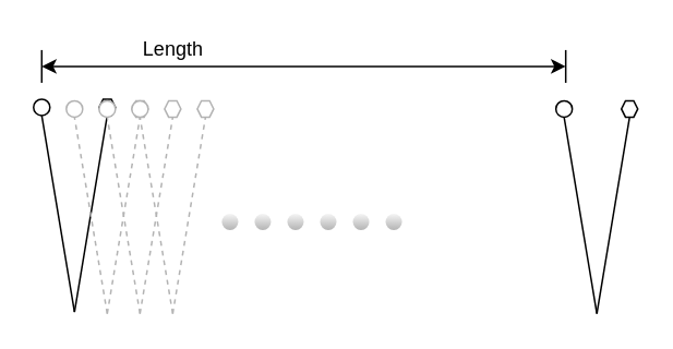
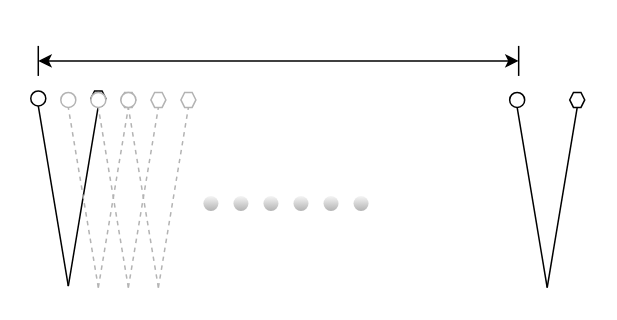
  <mxCell id="0" />
  <mxCell id="1" parent="0" />
  <mxCell id="2" value="" style="endArrow=none;html=1;" edge="1" parent="1"><mxGeometry width="50" height="50" relative="1" as="geometry"><mxPoint x="45" y="190" as="sourcePoint" /><mxPoint x="25" y="70" as="targetPoint" /></mxGeometry></mxCell>
  <mxCell id="3" value="" style="endArrow=none;html=1;" edge="1" parent="1"><mxGeometry width="50" height="50" relative="1" as="geometry"><mxPoint x="45" y="190" as="sourcePoint" /><mxPoint x="65" y="70" as="targetPoint" /></mxGeometry></mxCell>
  <mxCell id="4" value="" style="ellipse;whiteSpace=wrap;html=1;aspect=fixed;" vertex="1" parent="1"><mxGeometry x="20" y="60" width="10" height="10" as="geometry" /></mxCell>
  <mxCell id="5" value="" style="shape=hexagon;perimeter=hexagonPerimeter2;whiteSpace=wrap;html=1;" vertex="1" parent="1"><mxGeometry x="60" y="60" width="10" height="10" as="geometry" /></mxCell>
  <mxCell id="6" value="" style="endArrow=none;html=1;" edge="1" parent="1"><mxGeometry width="50" height="50" relative="1" as="geometry"><mxPoint x="364" y="191" as="sourcePoint" /><mxPoint x="344" y="71" as="targetPoint" /></mxGeometry></mxCell>
  <mxCell id="7" value="" style="endArrow=none;html=1;" edge="1" parent="1"><mxGeometry width="50" height="50" relative="1" as="geometry"><mxPoint x="364" y="191" as="sourcePoint" /><mxPoint x="384" y="71" as="targetPoint" /></mxGeometry></mxCell>
  <mxCell id="8" value="" style="ellipse;whiteSpace=wrap;html=1;aspect=fixed;" vertex="1" parent="1"><mxGeometry x="339" y="61" width="10" height="10" as="geometry" /></mxCell>
  <mxCell id="9" value="" style="shape=hexagon;perimeter=hexagonPerimeter2;whiteSpace=wrap;html=1;" vertex="1" parent="1"><mxGeometry x="379" y="61" width="10" height="10" as="geometry" /></mxCell>
  <mxCell id="10" value="" style="endArrow=classic;startArrow=classic;html=1;" edge="1" parent="1"><mxGeometry width="50" height="50" relative="1" as="geometry"><mxPoint x="25" y="40" as="sourcePoint" /><mxPoint x="345" y="40" as="targetPoint" /></mxGeometry></mxCell>
  <mxCell id="11" value="" style="endArrow=none;html=1;" edge="1" parent="1"><mxGeometry width="50" height="50" relative="1" as="geometry"><mxPoint x="25" y="50" as="sourcePoint" /><mxPoint x="25" y="30" as="targetPoint" /></mxGeometry></mxCell>
  <mxCell id="12" value="" style="endArrow=none;html=1;" edge="1" parent="1"><mxGeometry width="50" height="50" relative="1" as="geometry"><mxPoint x="345" y="50" as="sourcePoint" /><mxPoint x="345" y="30" as="targetPoint" /></mxGeometry></mxCell>
  <mxCell id="13" value="" style="endArrow=none;html=1;strokeColor=#B3B3B3;dashed=1;" edge="1" parent="1"><mxGeometry width="50" height="50" relative="1" as="geometry"><mxPoint x="65" y="191" as="sourcePoint" /><mxPoint x="45" y="71" as="targetPoint" /></mxGeometry></mxCell>
  <mxCell id="14" value="" style="endArrow=none;html=1;strokeColor=#B3B3B3;dashed=1;" edge="1" parent="1"><mxGeometry width="50" height="50" relative="1" as="geometry"><mxPoint x="65" y="191" as="sourcePoint" /><mxPoint x="85" y="71" as="targetPoint" /></mxGeometry></mxCell>
  <mxCell id="15" value="" style="ellipse;whiteSpace=wrap;html=1;aspect=fixed;strokeColor=#B3B3B3;" vertex="1" parent="1"><mxGeometry x="40" y="61" width="10" height="10" as="geometry" /></mxCell>
  <mxCell id="16" value="" style="shape=hexagon;perimeter=hexagonPerimeter2;whiteSpace=wrap;html=1;strokeColor=#B3B3B3;" vertex="1" parent="1"><mxGeometry x="80" y="61" width="10" height="10" as="geometry" /></mxCell>
  <mxCell id="17" value="" style="endArrow=none;html=1;strokeColor=#B3B3B3;dashed=1;" edge="1" parent="1"><mxGeometry width="50" height="50" relative="1" as="geometry"><mxPoint x="85" y="191" as="sourcePoint" /><mxPoint x="65" y="71" as="targetPoint" /></mxGeometry></mxCell>
  <mxCell id="18" value="" style="endArrow=none;html=1;strokeColor=#B3B3B3;dashed=1;" edge="1" parent="1"><mxGeometry width="50" height="50" relative="1" as="geometry"><mxPoint x="85" y="191" as="sourcePoint" /><mxPoint x="105" y="71" as="targetPoint" /></mxGeometry></mxCell>
  <mxCell id="19" value="" style="ellipse;whiteSpace=wrap;html=1;aspect=fixed;strokeColor=#B3B3B3;" vertex="1" parent="1"><mxGeometry x="60" y="61" width="10" height="10" as="geometry" /></mxCell>
  <mxCell id="20" value="" style="shape=hexagon;perimeter=hexagonPerimeter2;whiteSpace=wrap;html=1;strokeColor=#B3B3B3;" vertex="1" parent="1"><mxGeometry x="100" y="61" width="10" height="10" as="geometry" /></mxCell>
  <mxCell id="21" value="" style="endArrow=none;html=1;strokeColor=#B3B3B3;dashed=1;" edge="1" parent="1"><mxGeometry width="50" height="50" relative="1" as="geometry"><mxPoint x="105" y="191" as="sourcePoint" /><mxPoint x="85" y="71" as="targetPoint" /></mxGeometry></mxCell>
  <mxCell id="22" value="" style="endArrow=none;html=1;strokeColor=#B3B3B3;dashed=1;" edge="1" parent="1"><mxGeometry width="50" height="50" relative="1" as="geometry"><mxPoint x="105" y="191" as="sourcePoint" /><mxPoint x="125" y="71" as="targetPoint" /></mxGeometry></mxCell>
  <mxCell id="23" value="" style="ellipse;whiteSpace=wrap;html=1;aspect=fixed;strokeColor=#B3B3B3;" vertex="1" parent="1"><mxGeometry x="80" y="61" width="10" height="10" as="geometry" /></mxCell>
  <mxCell id="24" value="" style="shape=hexagon;perimeter=hexagonPerimeter2;whiteSpace=wrap;html=1;strokeColor=#B3B3B3;" vertex="1" parent="1"><mxGeometry x="120" y="61" width="10" height="10" as="geometry" /></mxCell>
  <mxCell id="25" value="" style="ellipse;whiteSpace=wrap;html=1;aspect=fixed;gradientColor=#b3b3b3;fillColor=#f5f5f5;strokeColor=none;" vertex="1" parent="1"><mxGeometry x="135" y="130" width="10" height="10" as="geometry" /></mxCell>
  <mxCell id="26" value="" style="ellipse;whiteSpace=wrap;html=1;aspect=fixed;gradientColor=#b3b3b3;fillColor=#f5f5f5;strokeColor=none;" vertex="1" parent="1"><mxGeometry x="155" y="130" width="10" height="10" as="geometry" /></mxCell>
  <mxCell id="27" value="" style="ellipse;whiteSpace=wrap;html=1;aspect=fixed;gradientColor=#b3b3b3;fillColor=#f5f5f5;strokeColor=none;" vertex="1" parent="1"><mxGeometry x="175" y="130" width="10" height="10" as="geometry" /></mxCell>
  <mxCell id="28" value="" style="ellipse;whiteSpace=wrap;html=1;aspect=fixed;gradientColor=#b3b3b3;fillColor=#f5f5f5;strokeColor=none;" vertex="1" parent="1"><mxGeometry x="195" y="130" width="10" height="10" as="geometry" /></mxCell>
  <mxCell id="29" value="" style="ellipse;whiteSpace=wrap;html=1;aspect=fixed;gradientColor=#b3b3b3;fillColor=#f5f5f5;strokeColor=none;" vertex="1" parent="1"><mxGeometry x="215" y="130" width="10" height="10" as="geometry" /></mxCell>
  <mxCell id="30" value="" style="ellipse;whiteSpace=wrap;html=1;aspect=fixed;gradientColor=#b3b3b3;fillColor=#f5f5f5;strokeColor=none;" vertex="1" parent="1"><mxGeometry x="235" y="130" width="10" height="10" as="geometry" /></mxCell>
- <mxCell id="31" value="Length" style="text;html=1;align=center;verticalAlign=middle;resizable=0;points=[];autosize=1;" vertex="1" parent="1"><mxGeometry x="80" y="20" width="50" height="20" as="geometry" /></mxCell>
